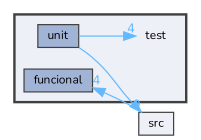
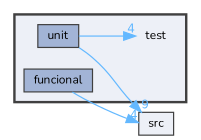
  digraph {
    compound=true
    fontname=Nunito
    rankdir=LR
    node [fontname=Nunito fontsize=10 shape=box color=grey25 fillcolor="#a2b4d6" style=filled]
    edge [color=steelblue1 fontcolor=steelblue1 fontname=Nunito fontsize=10 headlabel=4 labeldistance=1.5 labelfontname=Helvetica labelfontsize=10]
    n1 [height=0.2 label=test shape=plaintext width=0.4 color="" fillcolor="" style=""]
    n2 [height=0.2 label=funcional width=0.4]
    n3 [height=0.2 label=unit width=0.4]
    n4 [fillcolor="#edf0f7" height=0.2 label=src width=0.4]
    subgraph cluster_1 {
      bgcolor="#edf0f7"
      fontsize=10
      pencolor=grey25
      style="filled,bold"
      n1
      n2
      n3
    }
-   n4 -> n2
+   n2 -> n4
    n3 -> n1
    n3 -> n4 [headlabel=9]
  }
